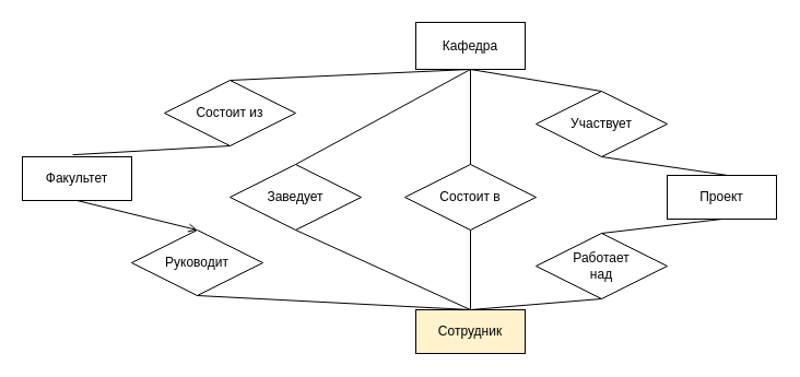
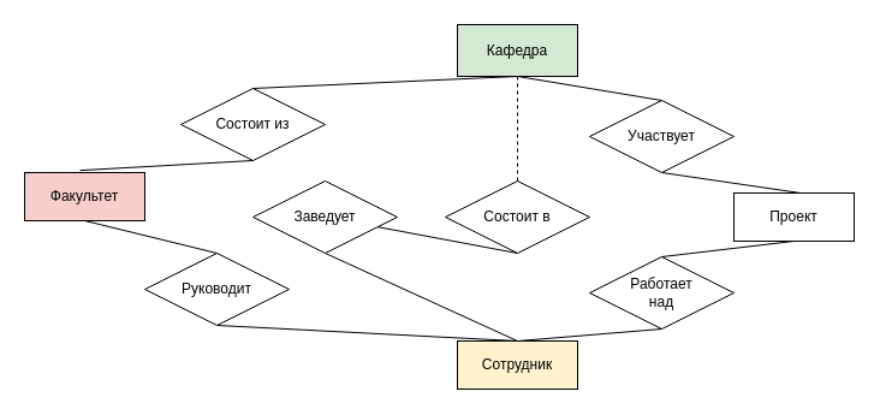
  <mxCell id="0" />
  <mxCell id="1" parent="0" />
- <mxCell id="2" value="Кафедра" style="whiteSpace=wrap;html=1;align=center;" parent="1" vertex="1"><mxGeometry x="380" y="20" width="100" height="43" as="geometry" /></mxCell>
+ <mxCell id="2" value="Кафедра" style="whiteSpace=wrap;html=1;align=center;fillColor=#d5e8d4;" parent="1" vertex="1"><mxGeometry x="380" y="20" width="100" height="43" as="geometry" /></mxCell>
  <mxCell id="3" value="Сотрудник" style="whiteSpace=wrap;html=1;align=center;fillColor=#fff2cc;" parent="1" vertex="1"><mxGeometry x="380" y="283" width="100" height="40" as="geometry" /></mxCell>
  <mxCell id="4" value="Проект" style="whiteSpace=wrap;html=1;align=center;" parent="1" vertex="1"><mxGeometry x="610" y="160" width="100" height="40" as="geometry" /></mxCell>
  <mxCell id="5" value="Состоит в" style="shape=rhombus;perimeter=rhombusPerimeter;whiteSpace=wrap;html=1;align=center;" parent="1" vertex="1"><mxGeometry x="370" y="150" width="120" height="60" as="geometry" /></mxCell>
  <mxCell id="6" value="&lt;div&gt;Работает &lt;br&gt;&lt;/div&gt;&lt;div&gt;над&lt;/div&gt;" style="shape=rhombus;perimeter=rhombusPerimeter;whiteSpace=wrap;html=1;align=center;" parent="1" vertex="1"><mxGeometry x="490" y="213" width="120" height="60" as="geometry" /></mxCell>
  <mxCell id="7" value="Заведует" style="shape=rhombus;perimeter=rhombusPerimeter;whiteSpace=wrap;html=1;align=center;" parent="1" vertex="1"><mxGeometry x="210" y="150" width="120" height="60" as="geometry" /></mxCell>
  <mxCell id="8" value="" style="endArrow=none;html=1;rounded=0;exitX=0.5;exitY=1;exitDx=0;exitDy=0;entryX=0.5;entryY=0;entryDx=0;entryDy=0;" parent="1" source="7" target="3" edge="1"><mxGeometry relative="1" as="geometry"><mxPoint x="380" y="423" as="sourcePoint" /><mxPoint x="540" y="423" as="targetPoint" /></mxGeometry></mxCell>
- <mxCell id="9" value="" style="endArrow=none;html=1;rounded=0;exitX=0.5;exitY=1;exitDx=0;exitDy=0;" parent="1" source="5" target="3" edge="1"><mxGeometry relative="1" as="geometry"><mxPoint x="380" y="423" as="sourcePoint" /><mxPoint x="540" y="423" as="targetPoint" /></mxGeometry></mxCell>
+ <mxCell id="9" value="" style="endArrow=none;html=1;rounded=0;exitX=0.5;exitY=1;exitDx=0;exitDy=0;" parent="1" source="5" target="7" edge="1"><mxGeometry relative="1" as="geometry"><mxPoint x="380" y="423" as="sourcePoint" /><mxPoint x="540" y="423" as="targetPoint" /></mxGeometry></mxCell>
  <mxCell id="10" value="" style="endArrow=none;html=1;rounded=0;entryX=0.5;entryY=1;entryDx=0;entryDy=0;" parent="1" target="6" edge="1"><mxGeometry relative="1" as="geometry"><mxPoint x="430" y="283" as="sourcePoint" /><mxPoint x="540" y="423" as="targetPoint" /></mxGeometry></mxCell>
  <mxCell id="11" value="" style="endArrow=none;html=1;rounded=0;exitX=0.5;exitY=1;exitDx=0;exitDy=0;entryX=0.5;entryY=0;entryDx=0;entryDy=0;" parent="1" source="4" target="6" edge="1"><mxGeometry relative="1" as="geometry"><mxPoint x="370" y="343" as="sourcePoint" /><mxPoint x="543" y="213" as="targetPoint" /></mxGeometry></mxCell>
- <mxCell id="12" value="" style="endArrow=none;html=1;rounded=0;exitX=0.5;exitY=1;exitDx=0;exitDy=0;entryX=0.5;entryY=0;entryDx=0;entryDy=0;" parent="1" source="2" target="5" edge="1"><mxGeometry relative="1" as="geometry"><mxPoint x="370" y="223" as="sourcePoint" /><mxPoint x="530" y="223" as="targetPoint" /></mxGeometry></mxCell>
- <mxCell id="13" value="" style="endArrow=none;html=1;rounded=0;exitX=0.5;exitY=0;exitDx=0;exitDy=0;entryX=0.5;entryY=1;entryDx=0;entryDy=0;" parent="1" source="7" target="2" edge="1"><mxGeometry relative="1" as="geometry"><mxPoint x="370" y="223" as="sourcePoint" /><mxPoint x="530" y="223" as="targetPoint" /></mxGeometry></mxCell>
+ <mxCell id="12" value="" style="endArrow=none;html=1;rounded=0;exitX=0.5;exitY=1;exitDx=0;exitDy=0;entryX=0.5;entryY=0;entryDx=0;entryDy=0;dashed=1;" parent="1" source="2" target="5" edge="1"><mxGeometry relative="1" as="geometry"><mxPoint x="370" y="223" as="sourcePoint" /><mxPoint x="530" y="223" as="targetPoint" /></mxGeometry></mxCell>
  <mxCell id="14" value="Участвует" style="shape=rhombus;perimeter=rhombusPerimeter;whiteSpace=wrap;html=1;align=center;" parent="1" vertex="1"><mxGeometry x="490" y="83" width="120" height="60" as="geometry" /></mxCell>
  <mxCell id="15" value="" style="endArrow=none;html=1;rounded=0;exitX=0.5;exitY=1;exitDx=0;exitDy=0;entryX=0.5;entryY=0;entryDx=0;entryDy=0;" parent="1" source="2" target="14" edge="1"><mxGeometry relative="1" as="geometry"><mxPoint x="370" y="223" as="sourcePoint" /><mxPoint x="530" y="223" as="targetPoint" /></mxGeometry></mxCell>
  <mxCell id="16" value="" style="endArrow=none;html=1;rounded=0;exitX=0.5;exitY=1;exitDx=0;exitDy=0;entryX=0.544;entryY=-0.004;entryDx=0;entryDy=0;entryPerimeter=0;" parent="1" source="14" target="4" edge="1"><mxGeometry relative="1" as="geometry"><mxPoint x="450" y="220" as="sourcePoint" /><mxPoint x="610" y="220" as="targetPoint" /></mxGeometry></mxCell>
- <mxCell id="17" value="Факультет" style="whiteSpace=wrap;html=1;align=center;" vertex="1" parent="1"><mxGeometry x="20" y="143" width="100" height="40" as="geometry" /></mxCell>
+ <mxCell id="17" value="Факультет" style="whiteSpace=wrap;html=1;align=center;fillColor=#f8cecc;" vertex="1" parent="1"><mxGeometry x="20" y="143" width="100" height="40" as="geometry" /></mxCell>
  <mxCell id="18" value="Состоит из" style="shape=rhombus;perimeter=rhombusPerimeter;whiteSpace=wrap;html=1;align=center;" vertex="1" parent="1"><mxGeometry x="150" y="73" width="120" height="60" as="geometry" /></mxCell>
  <mxCell id="19" value="Руководит" style="shape=rhombus;perimeter=rhombusPerimeter;whiteSpace=wrap;html=1;align=center;" vertex="1" parent="1"><mxGeometry x="120" y="210" width="120" height="60" as="geometry" /></mxCell>
- <mxCell id="20" value="" style="endArrow=open;html=1;rounded=0;entryX=0.5;entryY=0;entryDx=0;entryDy=0;exitX=0.5;exitY=1;exitDx=0;exitDy=0;" edge="1" parent="1" source="17" target="19"><mxGeometry relative="1" as="geometry"><mxPoint x="70" y="-27" as="sourcePoint" /><mxPoint x="430" y="123" as="targetPoint" /></mxGeometry></mxCell>
+ <mxCell id="20" value="" style="endArrow=none;html=1;rounded=0;entryX=0.5;entryY=0;entryDx=0;entryDy=0;exitX=0.5;exitY=1;exitDx=0;exitDy=0;" edge="1" parent="1" source="17" target="19"><mxGeometry relative="1" as="geometry"><mxPoint x="70" y="-27" as="sourcePoint" /><mxPoint x="430" y="123" as="targetPoint" /></mxGeometry></mxCell>
  <mxCell id="21" value="" style="endArrow=none;html=1;rounded=0;exitX=0.5;exitY=1;exitDx=0;exitDy=0;" edge="1" parent="1" source="19"><mxGeometry relative="1" as="geometry"><mxPoint x="270" y="123" as="sourcePoint" /><mxPoint x="430" y="283" as="targetPoint" /></mxGeometry></mxCell>
  <mxCell id="22" value="" style="endArrow=none;html=1;rounded=0;exitX=0.5;exitY=0;exitDx=0;exitDy=0;" edge="1" parent="1" source="18"><mxGeometry relative="1" as="geometry"><mxPoint x="270" y="123" as="sourcePoint" /><mxPoint x="430" y="63" as="targetPoint" /></mxGeometry></mxCell>
  <mxCell id="23" value="" style="endArrow=none;html=1;rounded=0;entryX=0.5;entryY=1;entryDx=0;entryDy=0;exitX=0.461;exitY=-0.046;exitDx=0;exitDy=0;exitPerimeter=0;" edge="1" parent="1" source="17" target="18"><mxGeometry relative="1" as="geometry"><mxPoint x="270" y="123" as="sourcePoint" /><mxPoint x="430" y="123" as="targetPoint" /></mxGeometry></mxCell>
